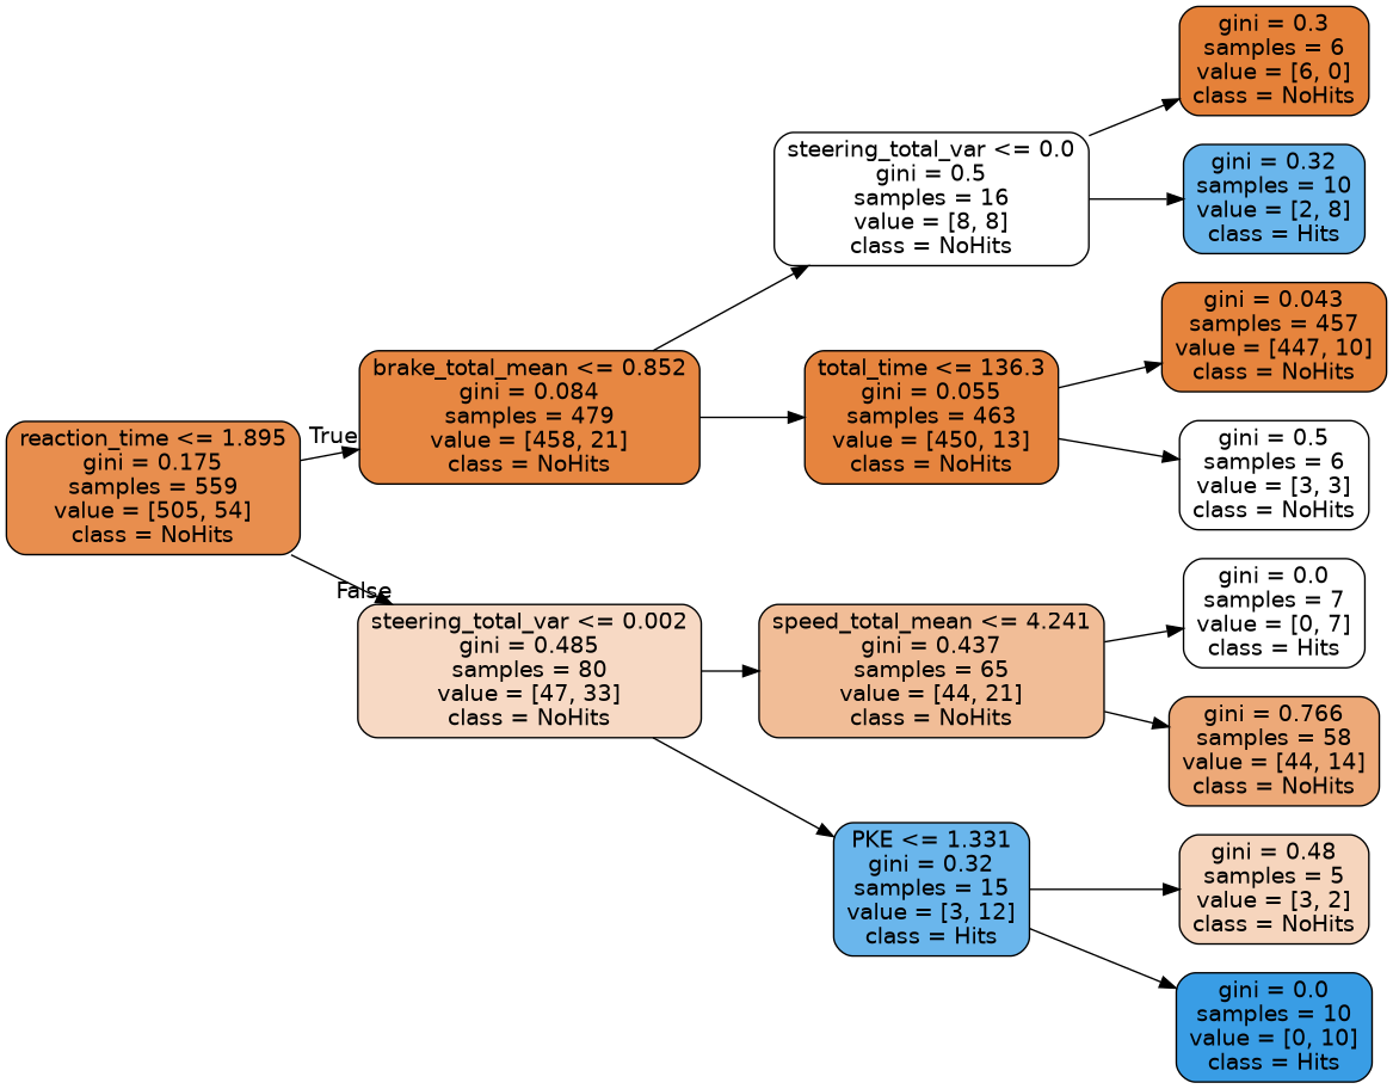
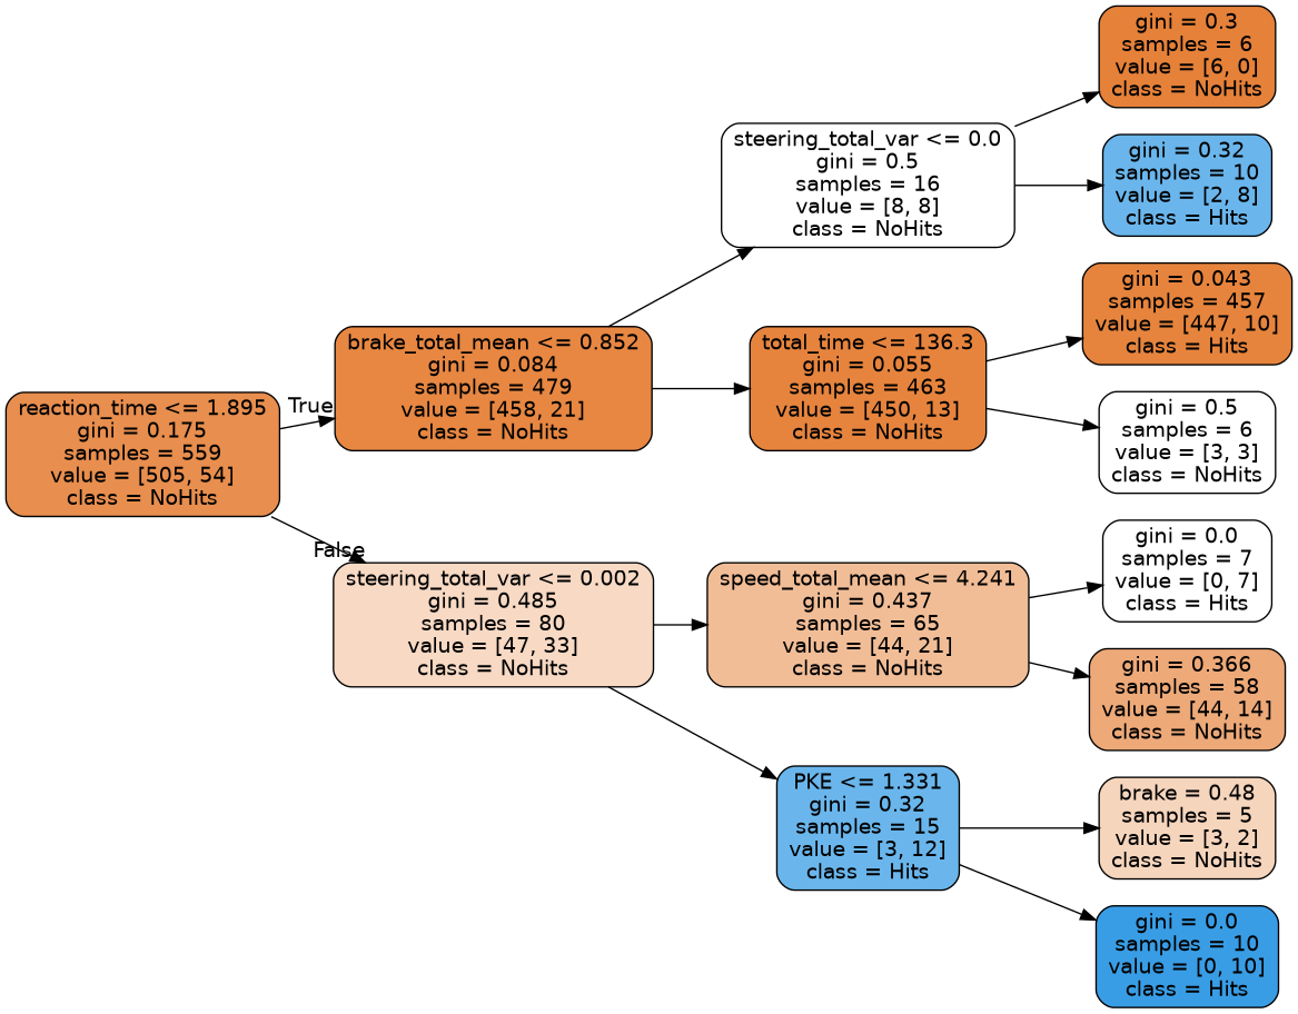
  digraph {
    rankdir=LR
    node [color=black fillcolor="#e5813900" fontname=helvetica shape=box style="filled, rounded"]
    edge [fontname=helvetica]
    n1 [fillcolor="#e58139e4" label="reaction_time <= 1.895\ngini = 0.175\nsamples = 559\nvalue = [505, 54]\nclass = NoHits"]
    n2 [fillcolor="#e58139f3" label="brake_total_mean <= 0.852\ngini = 0.084\nsamples = 479\nvalue = [458, 21]\nclass = NoHits"]
    n3 [fillcolor="#e581394c" label="steering_total_var <= 0.002\ngini = 0.485\nsamples = 80\nvalue = [47, 33]\nclass = NoHits"]
    n4 [label="steering_total_var <= 0.0\ngini = 0.5\nsamples = 16\nvalue = [8, 8]\nclass = NoHits"]
    n5 [fillcolor="#e58139f8" label="total_time <= 136.3\ngini = 0.055\nsamples = 463\nvalue = [450, 13]\nclass = NoHits"]
    n6 [fillcolor="#e5813985" label="speed_total_mean <= 4.241\ngini = 0.437\nsamples = 65\nvalue = [44, 21]\nclass = NoHits"]
    n7 [fillcolor="#399de5bf" label="PKE <= 1.331\ngini = 0.32\nsamples = 15\nvalue = [3, 12]\nclass = Hits"]
    n8 [fillcolor="#e58139ff" label="gini = 0.3\nsamples = 6\nvalue = [6, 0]\nclass = NoHits"]
    n9 [fillcolor="#399de5bf" label="gini = 0.32\nsamples = 10\nvalue = [2, 8]\nclass = Hits"]
-   n10 [fillcolor="#e58139f9" label="gini = 0.043\nsamples = 457\nvalue = [447, 10]\nclass = NoHits"]
+   n10 [fillcolor="#e58139f9" label="gini = 0.043\nsamples = 457\nvalue = [447, 10]\nclass = Hits"]
    n11 [label="gini = 0.5\nsamples = 6\nvalue = [3, 3]\nclass = NoHits"]
    n12 [label="gini = 0.0\nsamples = 7\nvalue = [0, 7]\nclass = Hits"]
-   n13 [fillcolor="#e58139ae" label="gini = 0.766\nsamples = 58\nvalue = [44, 14]\nclass = NoHits"]
-   n14 [fillcolor="#e5813955" label="gini = 0.48\nsamples = 5\nvalue = [3, 2]\nclass = NoHits"]
+   n13 [fillcolor="#e58139ae" label="gini = 0.366\nsamples = 58\nvalue = [44, 14]\nclass = NoHits"]
+   n14 [fillcolor="#e5813955" label="brake = 0.48\nsamples = 5\nvalue = [3, 2]\nclass = NoHits"]
    n15 [fillcolor="#399de5ff" label="gini = 0.0\nsamples = 10\nvalue = [0, 10]\nclass = Hits"]
    n1 -> n2 [headlabel=True labelangle=45 labeldistance=2.5]
    n1 -> n3 [headlabel=False labelangle=-45 labeldistance=2.5]
    n2 -> n4
    n2 -> n5
    n3 -> n6
    n3 -> n7
    n4 -> n8
    n4 -> n9
    n5 -> n10
    n5 -> n11
    n6 -> n12
    n6 -> n13
    n7 -> n14
    n7 -> n15
  }
